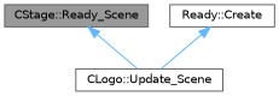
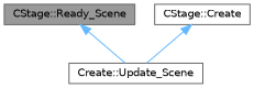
  digraph {
    rankdir=TB
    node [color=grey40 fillcolor=white fontname=Helvetica fontsize=10 shape=box style=filled]
    edge [color=steelblue1 dir=back fontname=Helvetica fontsize=10 labelfontname=Helvetica labelfontsize=10 style=solid]
    n1 [color=gray40 fillcolor=grey60 fontcolor=black height=0.2 label="CStage::Ready_Scene" width=0.4]
-   n2 [height=0.2 label="CLogo::Update_Scene" width=0.4]
-   n3 [height=0.2 label="Ready::Create" width=0.4]
+   n2 [height=0.2 label="Create::Update_Scene" width=0.4]
+   n3 [height=0.2 label="CStage::Create" width=0.4]
    n1 -> n2
    n3 -> n2
  }
